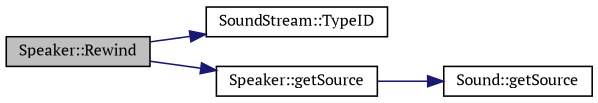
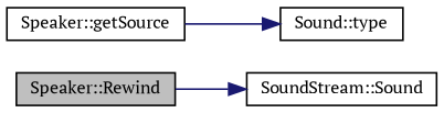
  digraph {
    fontname="PT Serif"
    rankdir=LR
    node [color=black fillcolor=white fontname="PT Serif" fontsize=10 shape=record style=filled]
    edge [color=midnightblue fontname="PT Serif" fontsize=10 labelfontname=Helvetica labelfontsize=10 style=solid]
    n1 [fillcolor=grey75 fontcolor=black height=0.2 label="Speaker::Rewind" width=0.4]
-   n2 [height=0.2 label="SoundStream::TypeID" width=0.4]
+   n2 [height=0.2 label="SoundStream::Sound" width=0.4]
    n3 [height=0.2 label="Speaker::getSource" width=0.4]
-   n4 [height=0.2 label="Sound::getSource" width=0.4]
+   n4 [height=0.2 label="Sound::type" width=0.4]
    n1 -> n2
-   n1 -> n3
    n3 -> n4
  }
